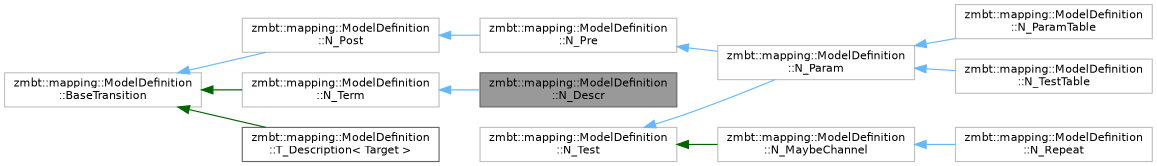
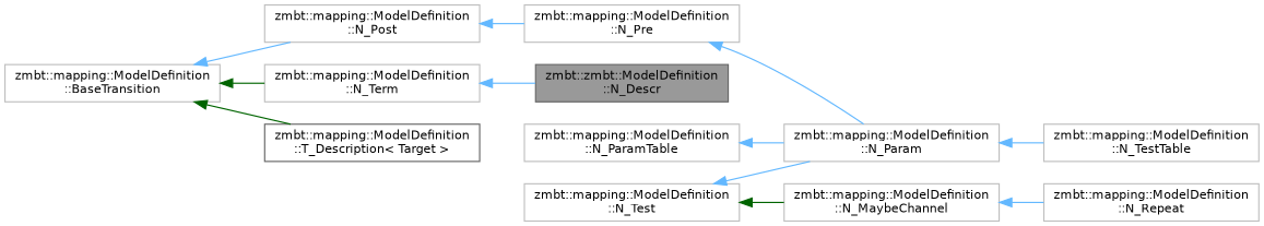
  digraph {
    rankdir=LR
    node [color=grey75 fillcolor=white fontname=Helvetica fontsize=10 shape=box style=filled]
    edge [color=steelblue1 dir=back fontname=Helvetica fontsize=10 labelfontname=Helvetica labelfontsize=10 style=solid]
-   n1 [color=gray40 fillcolor=grey60 fontcolor=black height=0.2 label="zmbt::mapping::ModelDefinition\l::N_Descr" width=0.4]
+   n1 [color=gray40 fillcolor=grey60 fontcolor=black height=0.2 label="zmbt::zmbt::ModelDefinition\l::N_Descr" width=0.4]
    n2 [height=0.2 label="zmbt::mapping::ModelDefinition\l::N_Post" width=0.4]
    n3 [height=0.2 label="zmbt::mapping::ModelDefinition\l::N_Pre" width=0.4]
    n4 [height=0.2 label="zmbt::mapping::ModelDefinition\l::N_Term" width=0.4]
    n5 [height=0.2 label="zmbt::mapping::ModelDefinition\l::BaseTransition" width=0.4]
    n6 [color=gray40 height=0.2 label="zmbt::mapping::ModelDefinition\l::T_Description\< Target \>" width=0.4]
    n7 [height=0.2 label="zmbt::mapping::ModelDefinition\l::N_Param" width=0.4]
    n8 [height=0.2 label="zmbt::mapping::ModelDefinition\l::N_ParamTable" width=0.4]
    n9 [height=0.2 label="zmbt::mapping::ModelDefinition\l::N_TestTable" width=0.4]
    n10 [height=0.2 label="zmbt::mapping::ModelDefinition\l::N_Test" width=0.4]
    n11 [height=0.2 label="zmbt::mapping::ModelDefinition\l::N_MaybeChannel" width=0.4]
    n12 [height=0.2 label="zmbt::mapping::ModelDefinition\l::N_Repeat" width=0.4]
    n2 -> n3
    n3 -> n7
    n4 -> n1
    n5 -> n2
    n5 -> n4 [color=darkgreen]
    n5 -> n6 [color=darkgreen]
-   n7 -> n8
+   n8 -> n7
    n7 -> n9
    n10 -> n7
    n10 -> n11 [color=darkgreen]
    n11 -> n12
  }
